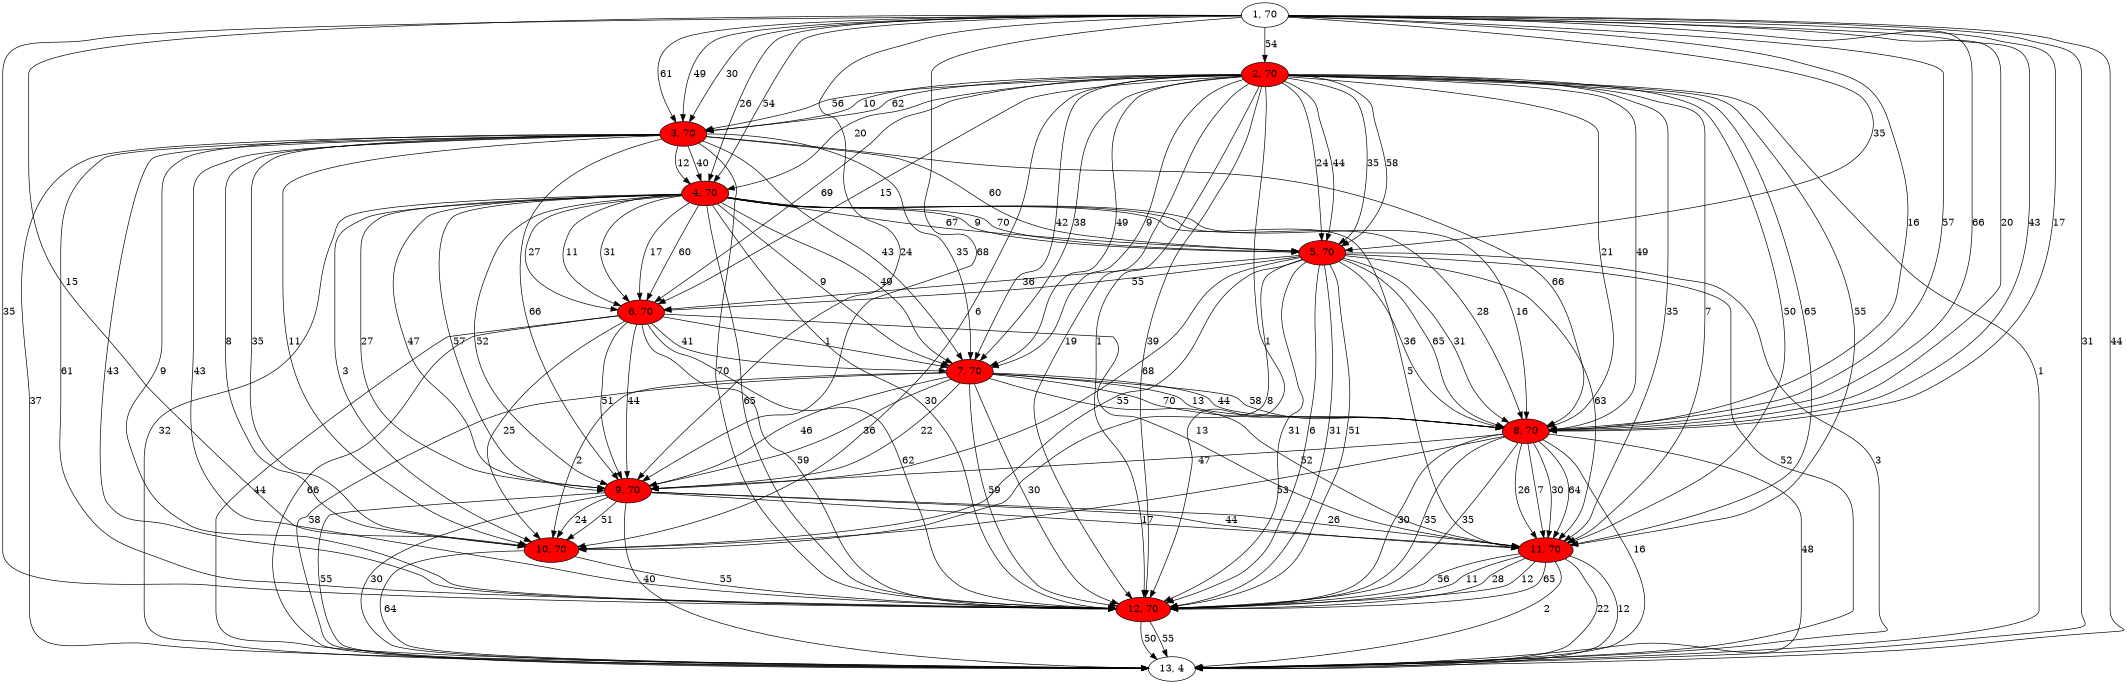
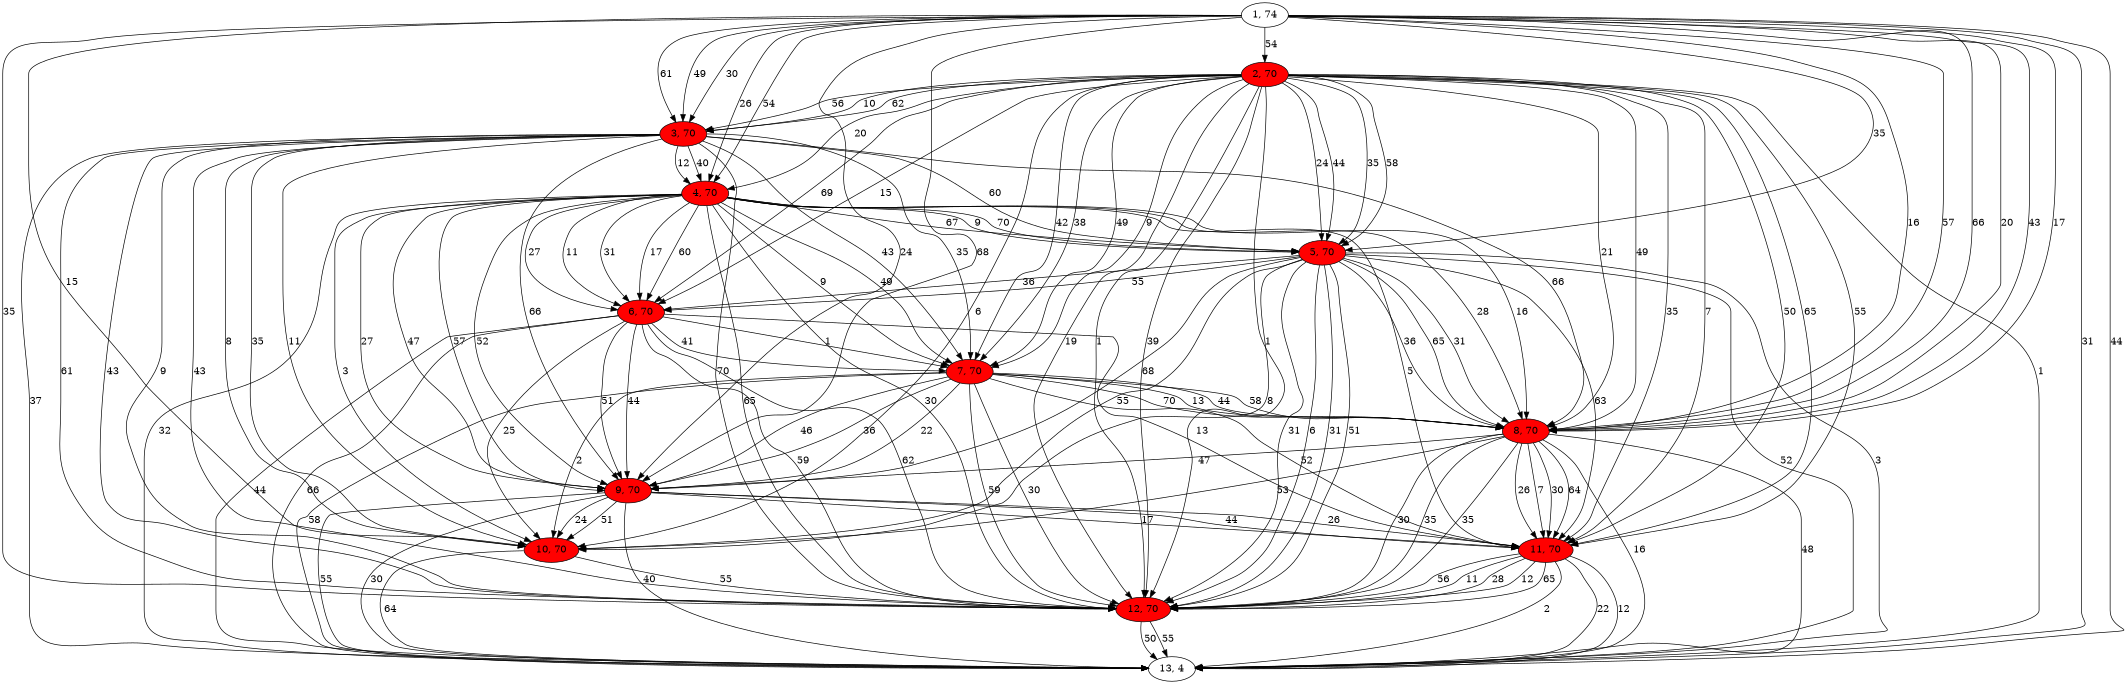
  digraph {
    node [fillcolor=red style=filled]
-   n1 [label="1, 70" fillcolor="" style=""]
+   n1 [label="1, 74" fillcolor="" style=""]
    n2 [label="2, 70"]
    n3 [label="3, 70"]
    n4 [label="4, 70"]
    n5 [label="5, 70"]
    n6 [label="8, 70"]
    n7 [label="9, 70"]
    n8 [label="10, 70"]
    n9 [label="12, 70"]
    n10 [label="13, 4" fillcolor="" style=""]
    n11 [label="6, 70"]
    n12 [label="7, 70"]
    n13 [label="11, 70"]
    n1 -> n2 [label=54]
    n1 -> n3 [label=61]
    n1 -> n3 [label=49]
    n1 -> n3 [label=30]
    n1 -> n4 [label=26]
    n1 -> n4 [label=54]
    n1 -> n5 [label=35]
    n1 -> n6 [label=16]
    n1 -> n6 [label=57]
    n1 -> n6 [label=66]
    n1 -> n6 [label=20]
    n1 -> n6 [label=43]
    n1 -> n6 [label=17]
    n1 -> n7 [label=24]
    n1 -> n7 [label=68]
    n1 -> n8 [label=15]
    n1 -> n9 [label=35]
    n1 -> n10 [label=31]
    n1 -> n10 [label=44]
    n2 -> n3 [label=10]
    n2 -> n3 [label=62]
    n2 -> n3 [label=56]
    n2 -> n4 [label=20]
    n2 -> n5 [label=35]
    n2 -> n5 [label=58]
    n2 -> n5 [label=24]
    n2 -> n5 [label=44]
    n2 -> n6 [label=49]
    n2 -> n6 [label=21]
    n2 -> n8 [label=6]
    n2 -> n9 [label=19]
    n2 -> n9 [label=1]
    n2 -> n9 [label=39]
    n2 -> n9 [label=1]
    n2 -> n10 [label=1]
    n2 -> n11 [label=69]
    n2 -> n11 [label=15]
    n2 -> n12 [label=49]
    n2 -> n12 [label=9]
    n2 -> n12 [label=42]
    n2 -> n12 [label=38]
    n2 -> n13 [label=35]
    n2 -> n13 [label=7]
    n2 -> n13 [label=50]
    n2 -> n13 [label=65]
    n2 -> n13 [label=55]
    n3 -> n4 [label=40]
    n3 -> n4 [label=12]
    n3 -> n5 [label=60]
    n3 -> n6 [label=66]
    n3 -> n7 [label=66]
    n3 -> n8 [label=35]
    n3 -> n8 [label=11]
    n3 -> n8 [label=8]
    n3 -> n9 [label=61]
    n3 -> n9 [label=43]
    n3 -> n9 [label=9]
    n3 -> n9 [label=43]
    n3 -> n9 [label=70]
    n3 -> n10 [label=37]
    n3 -> n12 [label=43]
    n3 -> n12 [label=35]
    n4 -> n5 [label=67]
    n4 -> n5 [label=9]
    n4 -> n5 [label=70]
    n4 -> n6 [label=16]
    n4 -> n6 [label=28]
    n4 -> n7 [label=27]
    n4 -> n7 [label=47]
    n4 -> n7 [label=57]
    n4 -> n7 [label=52]
    n4 -> n8 [label=3]
    n4 -> n9 [label=65]
    n4 -> n9 [label=30]
    n4 -> n10 [label=32]
    n4 -> n11 [label=60]
    n4 -> n11 [label=27]
    n4 -> n11 [label=11]
    n4 -> n11 [label=31]
    n4 -> n11 [label=17]
    n4 -> n12 [label=9]
    n4 -> n12 [label=49]
    n4 -> n13 [label=5]
    n5 -> n6 [label=65]
    n5 -> n6 [label=31]
    n5 -> n6 [label=36]
    n5 -> n7 [label=68]
    n5 -> n8 [label=55]
    n5 -> n8 [label=8]
    n5 -> n9 [label=31]
    n5 -> n9 [label=6]
    n5 -> n9 [label=31]
    n5 -> n9 [label=51]
    n5 -> n10 [label=52]
    n5 -> n10 [label=3]
    n5 -> n11 [label=36]
    n5 -> n11 [label=55]
    n5 -> n13 [label=63]
    n6 -> n7 [label=47]
    n6 -> n8 [label=53]
    n6 -> n9 [label=30]
    n6 -> n9 [label=35]
    n6 -> n9 [label=35]
    n6 -> n10 [label=16]
    n6 -> n10 [label=48]
    n6 -> n13 [label=7]
    n6 -> n13 [label=30]
    n6 -> n13 [label=64]
    n6 -> n13 [label=26]
    n7 -> n8 [label=24]
    n7 -> n8 [label=51]
    n7 -> n10 [label=55]
    n7 -> n10 [label=30]
    n7 -> n10 [label=40]
    n7 -> n13 [label=17]
    n7 -> n13 [label=44]
    n7 -> n13 [label=26]
    n8 -> n9 [label=55]
    n8 -> n10 [label=64]
    n9 -> n10 [label=50]
    n9 -> n10 [label=55]
    n11 -> n7 [label=51]
    n11 -> n7 [label=44]
    n11 -> n8 [label=25]
    n11 -> n9 [label=59]
    n11 -> n9 [label=62]
    n11 -> n10 [label=66]
    n11 -> n10 [label=44]
    n11 -> n12 [label=41]
    n11 -> n12 [label=1]
    n11 -> n13 [label=13]
    n12 -> n6 [label=58]
    n12 -> n6 [label=70]
    n12 -> n6 [label=13]
    n12 -> n6 [label=44]
    n12 -> n7 [label=46]
    n12 -> n7 [label=36]
    n12 -> n7 [label=22]
    n12 -> n8 [label=2]
    n12 -> n9 [label=59]
    n12 -> n9 [label=30]
    n12 -> n10 [label=58]
    n12 -> n13 [label=52]
    n13 -> n9 [label=12]
    n13 -> n9 [label=65]
    n13 -> n9 [label=56]
    n13 -> n9 [label=11]
    n13 -> n9 [label=28]
    n13 -> n10 [label=12]
    n13 -> n10 [label=22]
    n13 -> n10 [label=2]
  }
